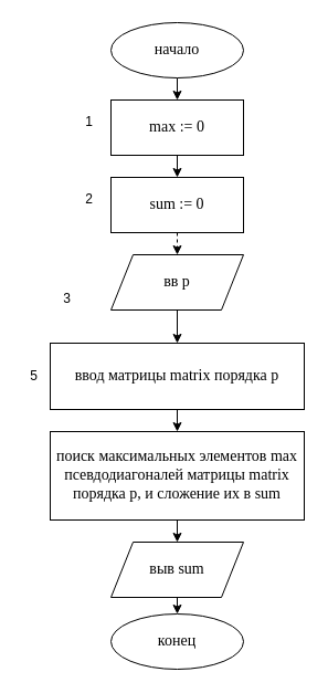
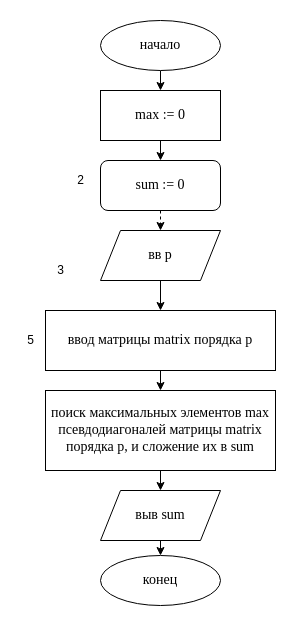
  <mxCell id="0" />
  <mxCell id="1" parent="0" />
  <mxCell id="2" style="edgeStyle=orthogonalEdgeStyle;rounded=0;orthogonalLoop=1;jettySize=auto;html=1;exitX=0.5;exitY=1;exitDx=0;exitDy=0;entryX=0.5;entryY=0;entryDx=0;entryDy=0;fontFamily=Lucida Console;fontSize=14;" parent="1" source="3" target="7" edge="1"><mxGeometry relative="1" as="geometry" /></mxCell>
  <mxCell id="3" value="начало" style="ellipse;whiteSpace=wrap;html=1;fontSize=14;fontFamily=Lucida Console;" parent="1" vertex="1"><mxGeometry x="100" width="120" height="50" as="geometry" y="20" /></mxCell>
  <mxCell id="4" style="edgeStyle=orthogonalEdgeStyle;rounded=0;orthogonalLoop=1;jettySize=auto;html=1;exitX=0.5;exitY=1;exitDx=0;exitDy=0;entryX=0.5;entryY=0;entryDx=0;entryDy=0;" parent="1" source="5" target="11" edge="1"><mxGeometry relative="1" as="geometry" /></mxCell>
  <mxCell id="5" value="поиск максимальных элементов max псевдодиагоналей матрицы matrix порядка p, и сложение их в sum" style="rounded=0;whiteSpace=wrap;html=1;fontFamily=Lucida Console;fontSize=14;" parent="1" vertex="1"><mxGeometry x="45" y="390" width="230" height="80" as="geometry" /></mxCell>
  <mxCell id="6" style="edgeStyle=orthogonalEdgeStyle;rounded=0;orthogonalLoop=1;jettySize=auto;html=1;exitX=0.5;exitY=1;exitDx=0;exitDy=0;entryX=0.5;entryY=0;entryDx=0;entryDy=0;fontFamily=Lucida Console;fontSize=14;" parent="1" source="7" target="9" edge="1"><mxGeometry relative="1" as="geometry" /></mxCell>
  <mxCell id="7" value="max := 0" style="rounded=0;whiteSpace=wrap;html=1;fontFamily=Lucida Console;fontSize=14;" parent="1" vertex="1"><mxGeometry x="100" y="90" width="120" height="50" as="geometry" /></mxCell>
  <mxCell id="8" style="edgeStyle=orthogonalEdgeStyle;rounded=0;orthogonalLoop=1;jettySize=auto;html=1;exitX=0.5;exitY=1;exitDx=0;exitDy=0;entryX=0.5;entryY=0;entryDx=0;entryDy=0;fontFamily=Lucida Console;fontSize=14;dashed=1;" parent="1" source="9" target="13" edge="1"><mxGeometry relative="1" as="geometry" /></mxCell>
- <mxCell id="9" value="sum := 0" style="rounded=0;whiteSpace=wrap;html=1;fontFamily=Lucida Console;fontSize=14;" parent="1" vertex="1"><mxGeometry x="100" y="160" width="120" height="50" as="geometry" /></mxCell>
+ <mxCell id="9" value="sum := 0" style="whiteSpace=wrap;html=1;fontFamily=Lucida Console;fontSize=14;rounded=1;" parent="1" vertex="1"><mxGeometry x="100" y="160" width="120" height="50" as="geometry" /></mxCell>
  <mxCell id="10" style="edgeStyle=orthogonalEdgeStyle;rounded=0;orthogonalLoop=1;jettySize=auto;html=1;exitX=0.5;exitY=1;exitDx=0;exitDy=0;entryX=0.5;entryY=0;entryDx=0;entryDy=0;" parent="1" source="11" target="20" edge="1"><mxGeometry relative="1" as="geometry" /></mxCell>
  <mxCell id="11" value="выв sum" style="shape=parallelogram;perimeter=parallelogramPerimeter;whiteSpace=wrap;html=1;fixedSize=1;fontFamily=Lucida Console;fontSize=14;" parent="1" vertex="1"><mxGeometry x="100" y="490" width="120" height="50" as="geometry" /></mxCell>
  <mxCell id="12" style="edgeStyle=orthogonalEdgeStyle;rounded=0;orthogonalLoop=1;jettySize=auto;html=1;exitX=0.5;exitY=1;exitDx=0;exitDy=0;entryX=0.5;entryY=0;entryDx=0;entryDy=0;fontFamily=Lucida Console;fontSize=14;" parent="1" source="13" target="15" edge="1"><mxGeometry relative="1" as="geometry"><mxPoint x="160" y="300" as="targetPoint" /><Array as="points"><mxPoint x="160" y="310" /></Array></mxGeometry></mxCell>
  <mxCell id="13" value="вв p" style="shape=parallelogram;perimeter=parallelogramPerimeter;whiteSpace=wrap;html=1;fixedSize=1;fontFamily=Lucida Console;fontSize=14;" parent="1" vertex="1"><mxGeometry x="100" y="230" width="120" height="50" as="geometry" /></mxCell>
  <mxCell id="14" style="edgeStyle=orthogonalEdgeStyle;rounded=0;orthogonalLoop=1;jettySize=auto;html=1;exitX=0.5;exitY=1;exitDx=0;exitDy=0;entryX=0.5;entryY=0;entryDx=0;entryDy=0;fontFamily=Lucida Console;fontSize=14;" parent="1" source="15" target="5" edge="1"><mxGeometry relative="1" as="geometry" /></mxCell>
  <mxCell id="15" value="ввод матрицы matrix порядка p" style="rounded=0;whiteSpace=wrap;html=1;fontFamily=Lucida Console;fontSize=14;" parent="1" vertex="1"><mxGeometry x="45" y="310" width="230" height="60" as="geometry" /></mxCell>
- <mxCell id="16" value="1" style="text;html=1;align=center;verticalAlign=middle;resizable=0;points=[];autosize=1;" parent="1" vertex="1"><mxGeometry x="70" y="100" width="20" height="20" as="geometry" /></mxCell>
  <mxCell id="17" value="2" style="text;html=1;align=center;verticalAlign=middle;resizable=0;points=[];autosize=1;" parent="1" vertex="1"><mxGeometry x="70" y="170" width="20" height="20" as="geometry" /></mxCell>
  <mxCell id="18" value="3" style="text;html=1;align=center;verticalAlign=middle;resizable=0;points=[];autosize=1;" parent="1" vertex="1"><mxGeometry x="50" y="260" width="20" height="20" as="geometry" /></mxCell>
  <mxCell id="19" value="5" style="text;html=1;align=center;verticalAlign=middle;resizable=0;points=[];autosize=1;" parent="1" vertex="1"><mxGeometry x="20" y="330" width="20" height="20" as="geometry" /></mxCell>
  <mxCell id="20" value="&lt;font face=&quot;Lucida Console&quot; style=&quot;font-size: 14px&quot;&gt;конец&lt;/font&gt;" style="ellipse;whiteSpace=wrap;html=1;" parent="1" vertex="1"><mxGeometry x="100" y="555" width="120" height="50" as="geometry" /></mxCell>
